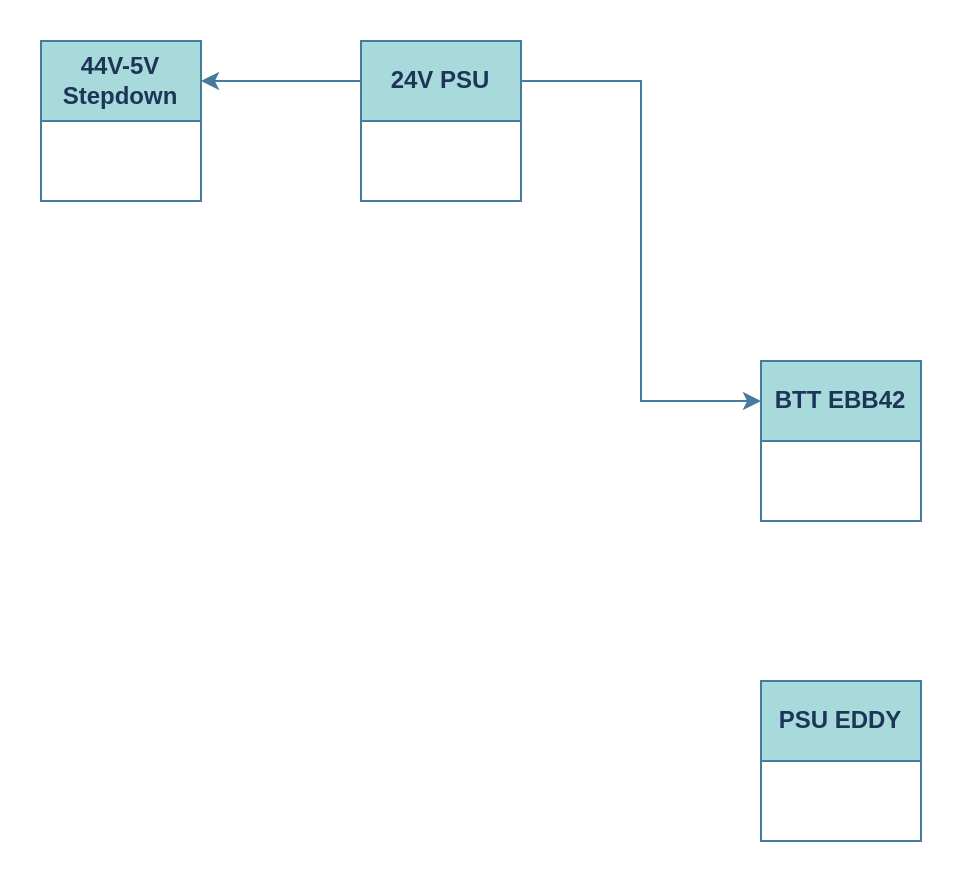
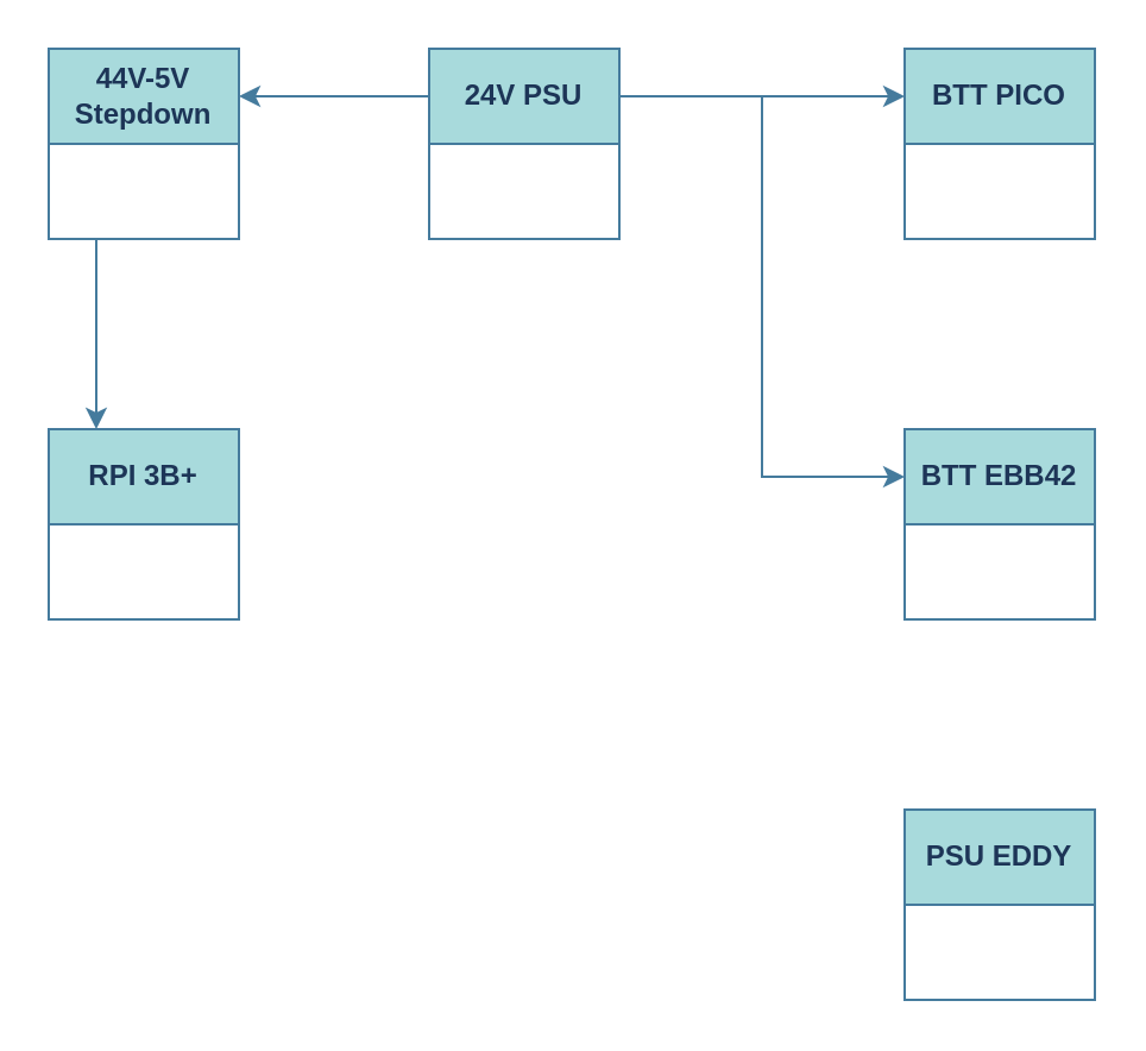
  <mxCell id="0" />
  <mxCell id="1" parent="0" />
+ <mxCell id="2" value="BTT PICO" style="swimlane;whiteSpace=wrap;html=1;startSize=40;labelBackgroundColor=none;fillColor=#A8DADC;strokeColor=#457B9D;fontColor=#1D3557;" vertex="1" parent="1"><mxGeometry x="380" y="20" width="80" height="80" as="geometry" /></mxCell>
  <mxCell id="3" value="BTT EBB42" style="swimlane;whiteSpace=wrap;html=1;startSize=40;labelBackgroundColor=none;fillColor=#A8DADC;strokeColor=#457B9D;fontColor=#1D3557;" vertex="1" parent="1"><mxGeometry x="380" y="180" width="80" height="80" as="geometry" /></mxCell>
+ <mxCell id="4" value="RPI 3B+" style="swimlane;whiteSpace=wrap;html=1;startSize=40;labelBackgroundColor=none;fillColor=#A8DADC;strokeColor=#457B9D;fontColor=#1D3557;" vertex="1" parent="1"><mxGeometry x="20" y="180" width="80" height="80" as="geometry" /></mxCell>
  <mxCell id="5" value="PSU EDDY" style="swimlane;whiteSpace=wrap;html=1;startSize=40;labelBackgroundColor=none;fillColor=#A8DADC;strokeColor=#457B9D;fontColor=#1D3557;" vertex="1" parent="1"><mxGeometry x="380" y="340" width="80" height="80" as="geometry" /></mxCell>
  <mxCell id="6" style="edgeStyle=orthogonalEdgeStyle;rounded=0;orthogonalLoop=1;jettySize=auto;html=1;exitX=0;exitY=0.25;exitDx=0;exitDy=0;entryX=1;entryY=0.25;entryDx=0;entryDy=0;labelBackgroundColor=none;strokeColor=#457B9D;fontColor=default;" edge="1" parent="1" source="9" target="11"><mxGeometry relative="1" as="geometry" /></mxCell>
+ <mxCell id="7" style="edgeStyle=orthogonalEdgeStyle;rounded=0;orthogonalLoop=1;jettySize=auto;html=1;exitX=1;exitY=0.25;exitDx=0;exitDy=0;entryX=0;entryY=0.25;entryDx=0;entryDy=0;labelBackgroundColor=none;strokeColor=#457B9D;fontColor=default;" edge="1" parent="1" source="9" target="2"><mxGeometry relative="1" as="geometry" /></mxCell>
  <mxCell id="8" style="edgeStyle=orthogonalEdgeStyle;rounded=0;orthogonalLoop=1;jettySize=auto;html=1;exitX=1;exitY=0.25;exitDx=0;exitDy=0;entryX=0;entryY=0.25;entryDx=0;entryDy=0;labelBackgroundColor=none;strokeColor=#457B9D;fontColor=default;" edge="1" parent="1" source="9" target="3"><mxGeometry relative="1" as="geometry" /></mxCell>
  <mxCell id="9" value="24V PSU" style="swimlane;whiteSpace=wrap;html=1;startSize=40;labelBackgroundColor=none;fillColor=#A8DADC;strokeColor=#457B9D;fontColor=#1D3557;" vertex="1" parent="1"><mxGeometry x="180" y="20" width="80" height="80" as="geometry"><mxRectangle x="200" y="40" width="90" height="40" as="alternateBounds" /></mxGeometry></mxCell>
+ <mxCell id="10" style="edgeStyle=orthogonalEdgeStyle;rounded=0;orthogonalLoop=1;jettySize=auto;html=1;exitX=0.25;exitY=1;exitDx=0;exitDy=0;entryX=0.25;entryY=0;entryDx=0;entryDy=0;labelBackgroundColor=none;strokeColor=#457B9D;fontColor=default;" edge="1" parent="1" source="11" target="4"><mxGeometry relative="1" as="geometry" /></mxCell>
  <mxCell id="11" value="44V-5V Stepdown" style="swimlane;whiteSpace=wrap;html=1;startSize=40;labelBackgroundColor=none;fillColor=#A8DADC;strokeColor=#457B9D;fontColor=#1D3557;" vertex="1" parent="1"><mxGeometry x="20" y="20" width="80" height="80" as="geometry" /></mxCell>
